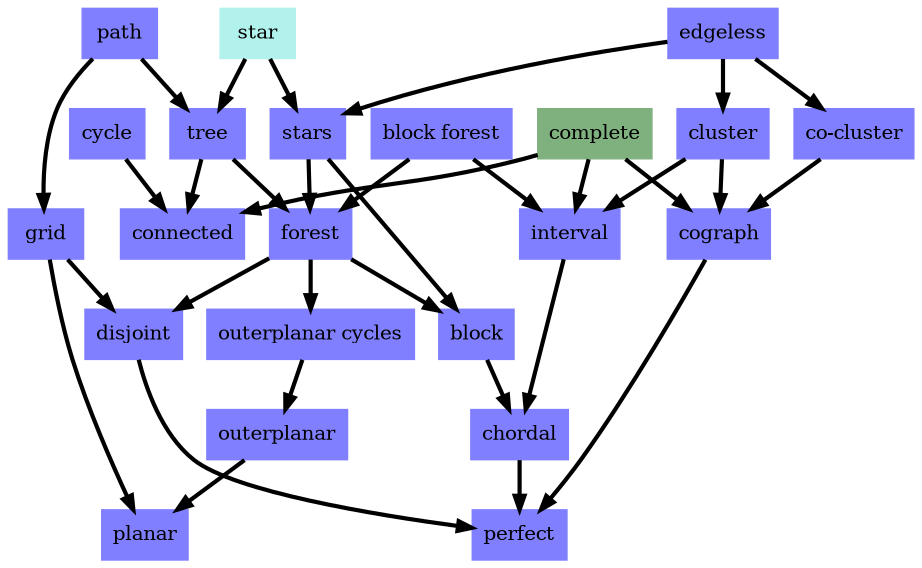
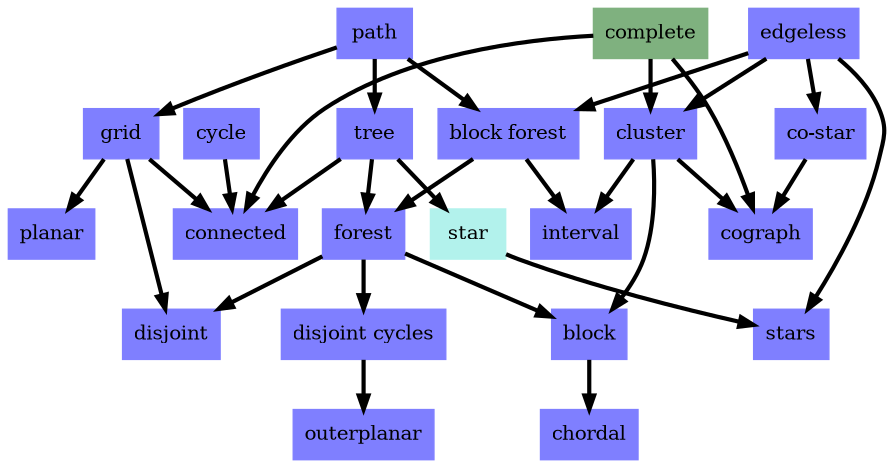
  digraph {
    node [color="#7f7fff" shape=box style=filled]
    edge [decorate=true lblstyle="above, sloped" penwidth=3.0 weight=100]
    n1 [label="block forest"]
    n2 [label=forest]
    n3 [label=interval]
    n4 [label=disjoint]
-   n5 [label="outerplanar cycles"]
+   n5 [label="disjoint cycles"]
    n6 [label=block]
    n7 [label=chordal]
    n8 [label=grid]
    n9 [label=connected]
    n10 [label=planar]
-   n11 [label=perfect]
    n12 [color="#7fb17f" label=complete]
    n13 [label=cluster]
    n14 [label=cograph]
-   n15 [label="co-cluster"]
+   n15 [label="co-star"]
    n16 [label=tree]
    n17 [label=outerplanar]
    n18 [label=path]
    n19 [label=cycle]
    n20 [label=stars]
    n21 [label=edgeless]
    n22 [color="#b2f2ec" label=star]
    n1 -> n2
    n1 -> n3
    n2 -> n4
    n2 -> n5
    n2 -> n6
-   n3 -> n7
-   n4 -> n11
    n5 -> n17
    n6 -> n7
-   n7 -> n11
    n8 -> n4
+   n8 -> n9
    n8 -> n10
    n12 -> n9
-   n12 -> n3
+   n12 -> n13
    n12 -> n14
    n13 -> n3
-   n20 -> n6
+   n13 -> n6
    n13 -> n14
-   n14 -> n11
    n15 -> n14
    n16 -> n2
    n16 -> n9
-   n17 -> n10
+   n18 -> n1
    n18 -> n8
    n18 -> n16
    n19 -> n9
-   n20 -> n2
+   n21 -> n1
    n21 -> n13
    n21 -> n15
    n21 -> n20
-   n22 -> n16
+   n16 -> n22
    n22 -> n20
  }
